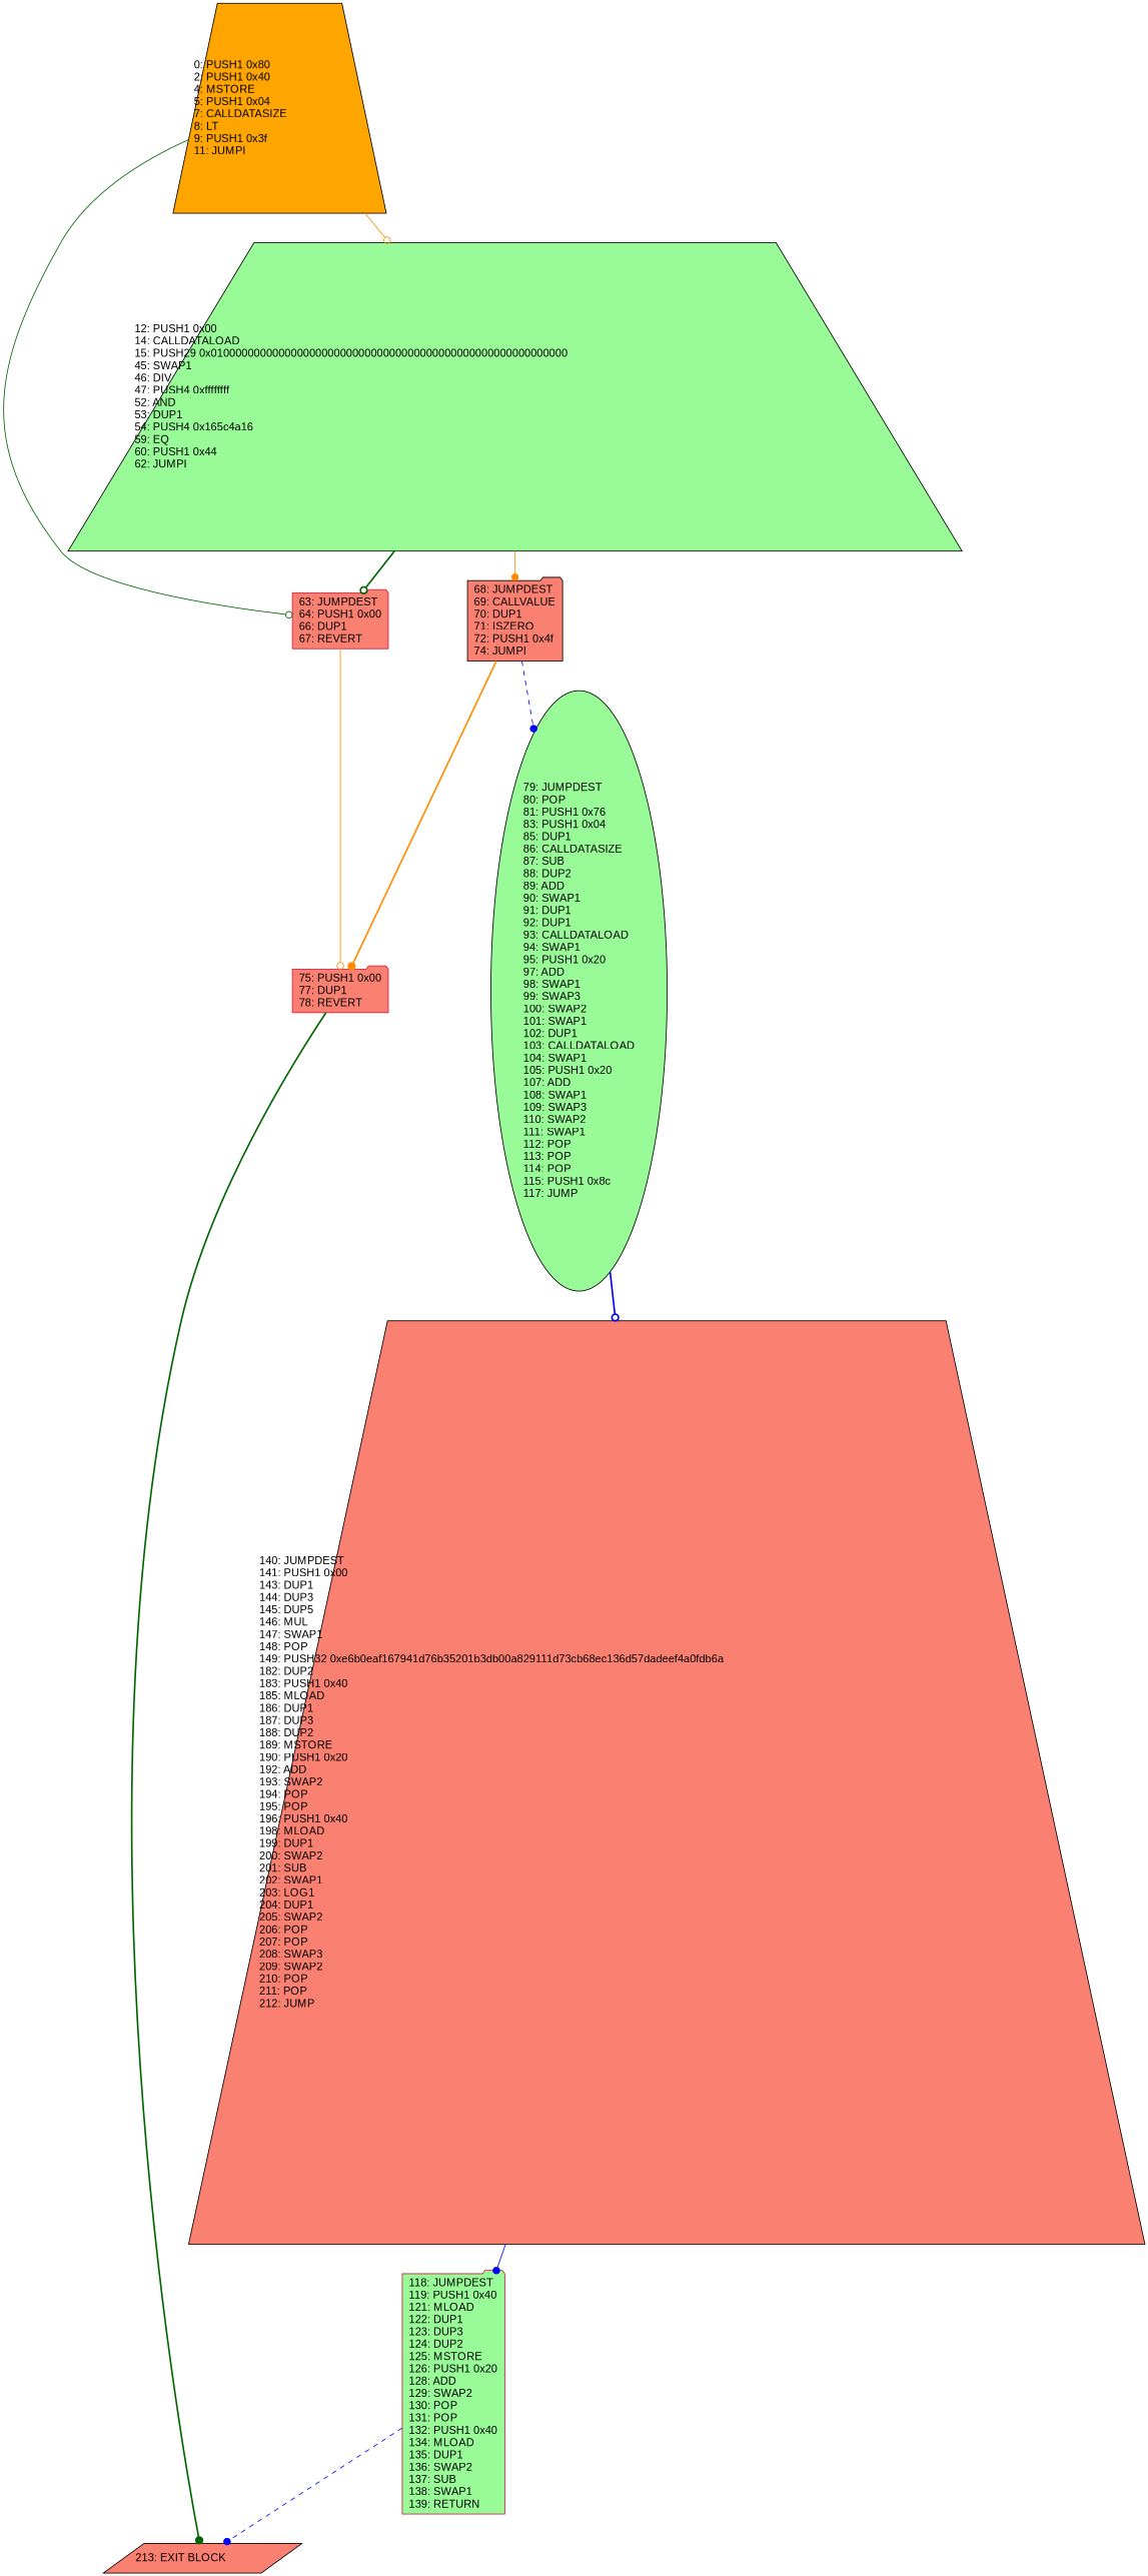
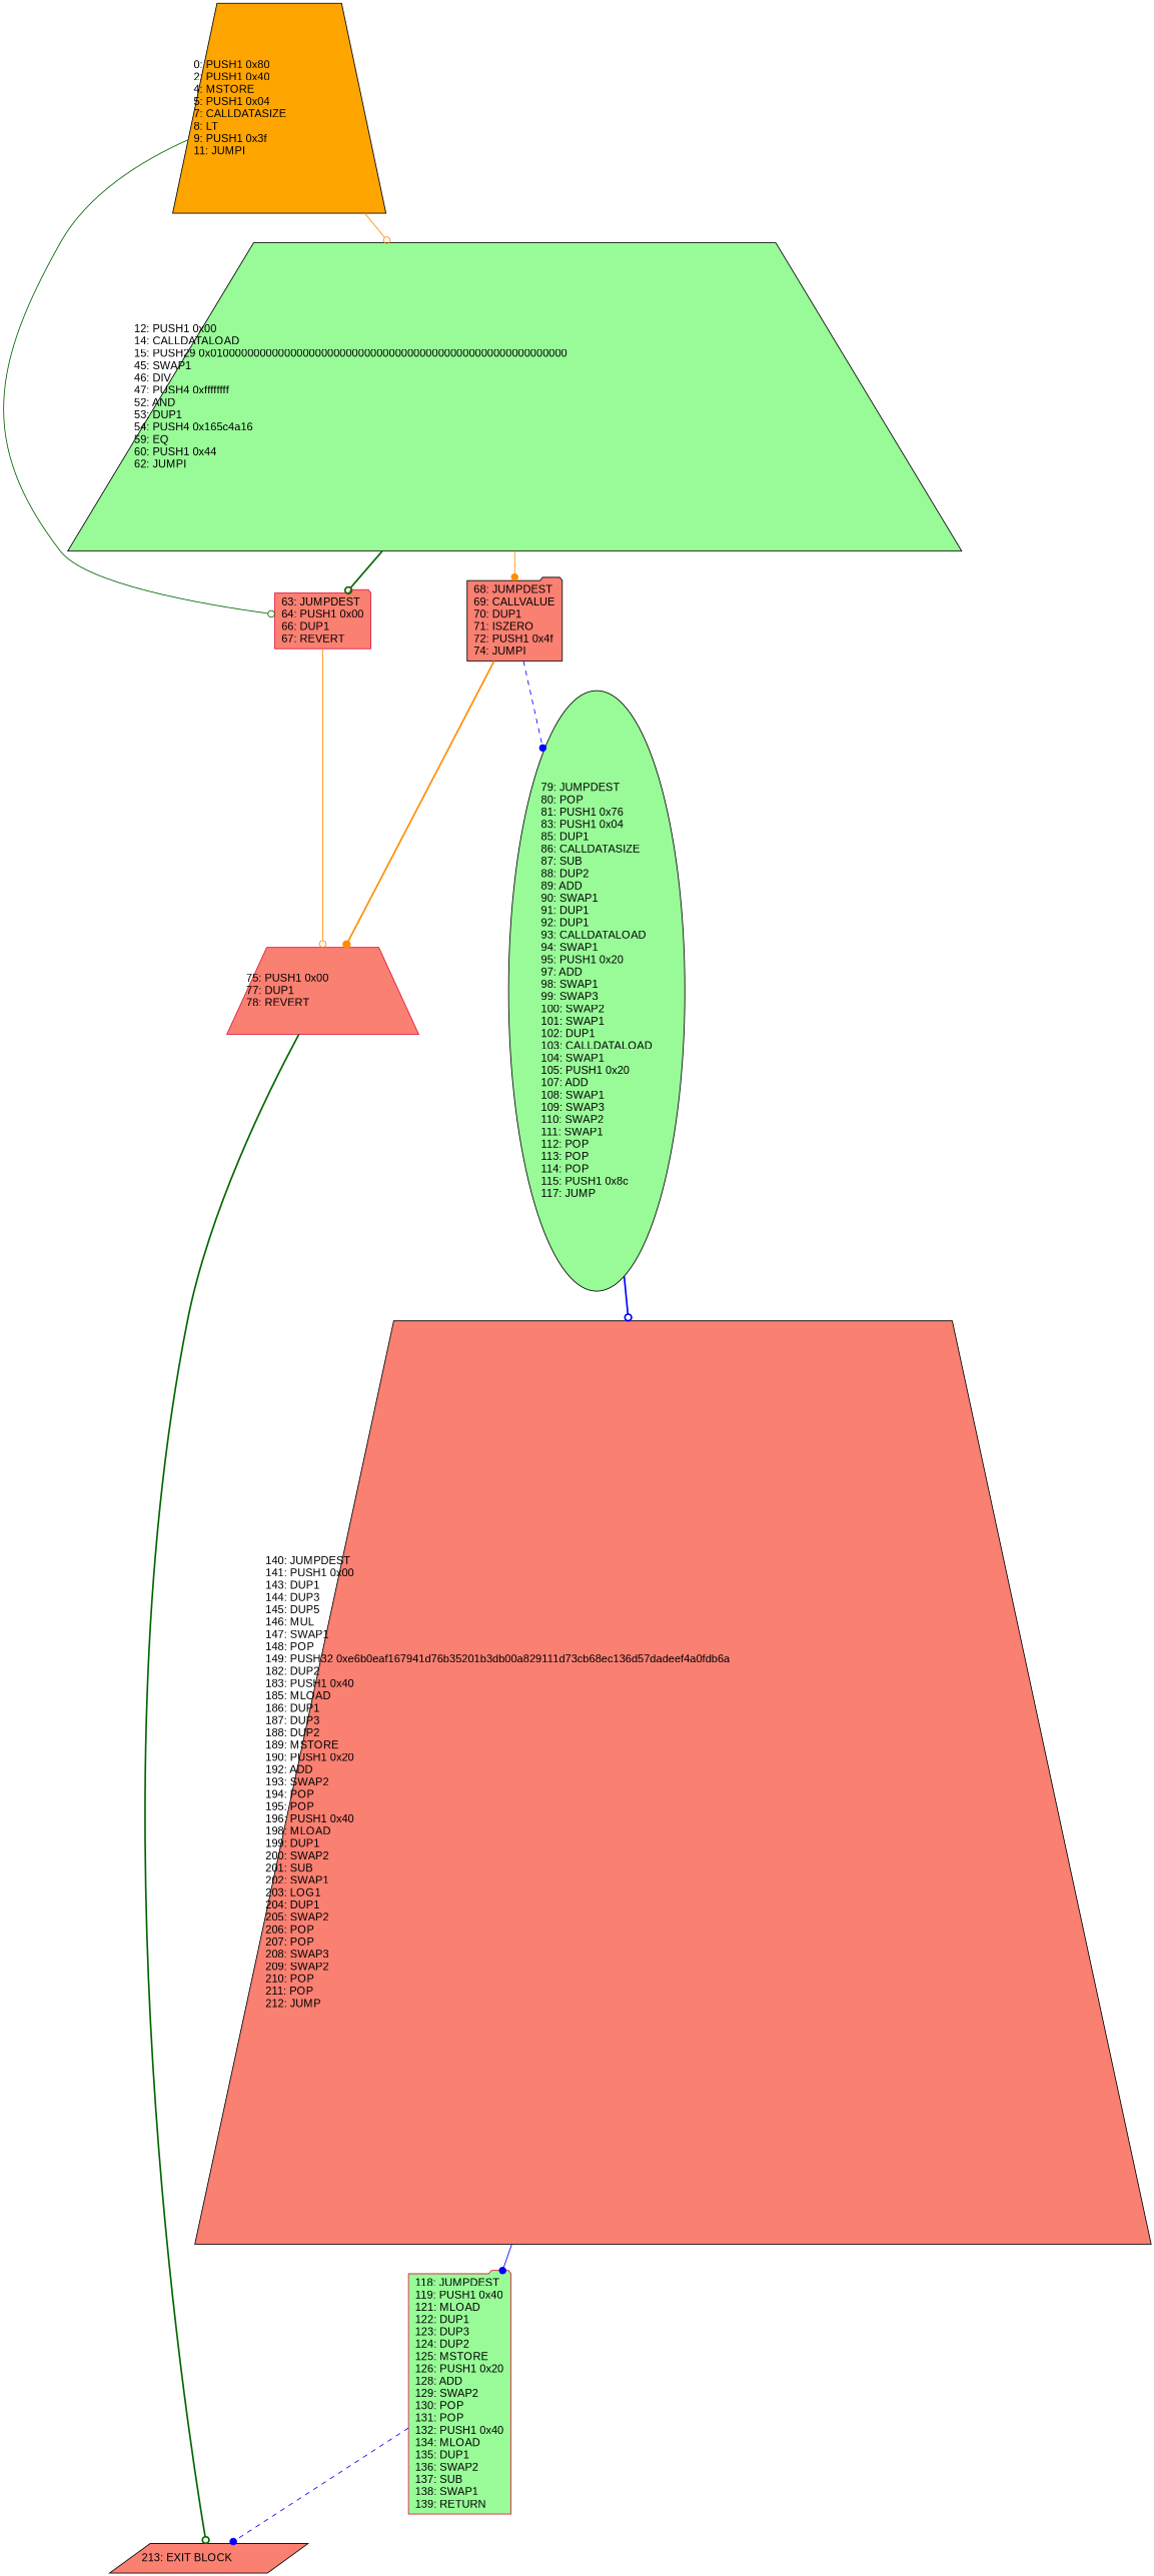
  digraph {
    rankdir=UD
    node [color=black fillcolor=salmon fontcolor=black fontname=arial shape=trapezium style=filled]
    edge [arrowhead=dot color=darkorange style=solid]
    n1 [fillcolor=orange label="0: PUSH1 0x80\l2: PUSH1 0x40\l4: MSTORE\l5: PUSH1 0x04\l7: CALLDATASIZE\l8: LT\l9: PUSH1 0x3f\l11: JUMPI\l"]
    n2 [color=crimson label="63: JUMPDEST\l64: PUSH1 0x00\l66: DUP1\l67: REVERT\l" shape=folder]
    n3 [fillcolor=palegreen label="12: PUSH1 0x00\l14: CALLDATALOAD\l15: PUSH29 0x0100000000000000000000000000000000000000000000000000000000\l45: SWAP1\l46: DIV\l47: PUSH4 0xffffffff\l52: AND\l53: DUP1\l54: PUSH4 0x165c4a16\l59: EQ\l60: PUSH1 0x44\l62: JUMPI\l"]
-   n4 [color=crimson label="75: PUSH1 0x00\l77: DUP1\l78: REVERT\l" shape=folder]
+   n4 [color=crimson label="75: PUSH1 0x00\l77: DUP1\l78: REVERT\l"]
    n5 [label="68: JUMPDEST\l69: CALLVALUE\l70: DUP1\l71: ISZERO\l72: PUSH1 0x4f\l74: JUMPI\l" shape=folder]
    n6 [fillcolor=palegreen label="79: JUMPDEST\l80: POP\l81: PUSH1 0x76\l83: PUSH1 0x04\l85: DUP1\l86: CALLDATASIZE\l87: SUB\l88: DUP2\l89: ADD\l90: SWAP1\l91: DUP1\l92: DUP1\l93: CALLDATALOAD\l94: SWAP1\l95: PUSH1 0x20\l97: ADD\l98: SWAP1\l99: SWAP3\l100: SWAP2\l101: SWAP1\l102: DUP1\l103: CALLDATALOAD\l104: SWAP1\l105: PUSH1 0x20\l107: ADD\l108: SWAP1\l109: SWAP3\l110: SWAP2\l111: SWAP1\l112: POP\l113: POP\l114: POP\l115: PUSH1 0x8c\l117: JUMP\l" shape=ellipse]
    n7 [label="140: JUMPDEST\l141: PUSH1 0x00\l143: DUP1\l144: DUP3\l145: DUP5\l146: MUL\l147: SWAP1\l148: POP\l149: PUSH32 0xe6b0eaf167941d76b35201b3db00a829111d73cb68ec136d57dadeef4a0fdb6a\l182: DUP2\l183: PUSH1 0x40\l185: MLOAD\l186: DUP1\l187: DUP3\l188: DUP2\l189: MSTORE\l190: PUSH1 0x20\l192: ADD\l193: SWAP2\l194: POP\l195: POP\l196: PUSH1 0x40\l198: MLOAD\l199: DUP1\l200: SWAP2\l201: SUB\l202: SWAP1\l203: LOG1\l204: DUP1\l205: SWAP2\l206: POP\l207: POP\l208: SWAP3\l209: SWAP2\l210: POP\l211: POP\l212: JUMP\l"]
    n8 [label="213: EXIT BLOCK\l" shape=parallelogram]
    n9 [color=crimson fillcolor=palegreen label="118: JUMPDEST\l119: PUSH1 0x40\l121: MLOAD\l122: DUP1\l123: DUP3\l124: DUP2\l125: MSTORE\l126: PUSH1 0x20\l128: ADD\l129: SWAP2\l130: POP\l131: POP\l132: PUSH1 0x40\l134: MLOAD\l135: DUP1\l136: SWAP2\l137: SUB\l138: SWAP1\l139: RETURN\l" shape=folder]
    n1 -> n2 [arrowhead=odot color=darkgreen]
    n1 -> n3 [arrowhead=odot]
    n2 -> n4 [arrowhead=odot]
    n3 -> n2 [arrowhead=odot color=darkgreen style=bold]
    n3 -> n5
-   n4 -> n8 [color=darkgreen style=bold]
+   n4 -> n8 [arrowhead=odot color=darkgreen style=bold]
    n5 -> n4 [style=bold]
    n5 -> n6 [color=blue style=dashed]
    n6 -> n7 [arrowhead=odot color=blue style=bold]
    n7 -> n9 [color=blue]
    n9 -> n8 [color=blue style=dashed]
  }
